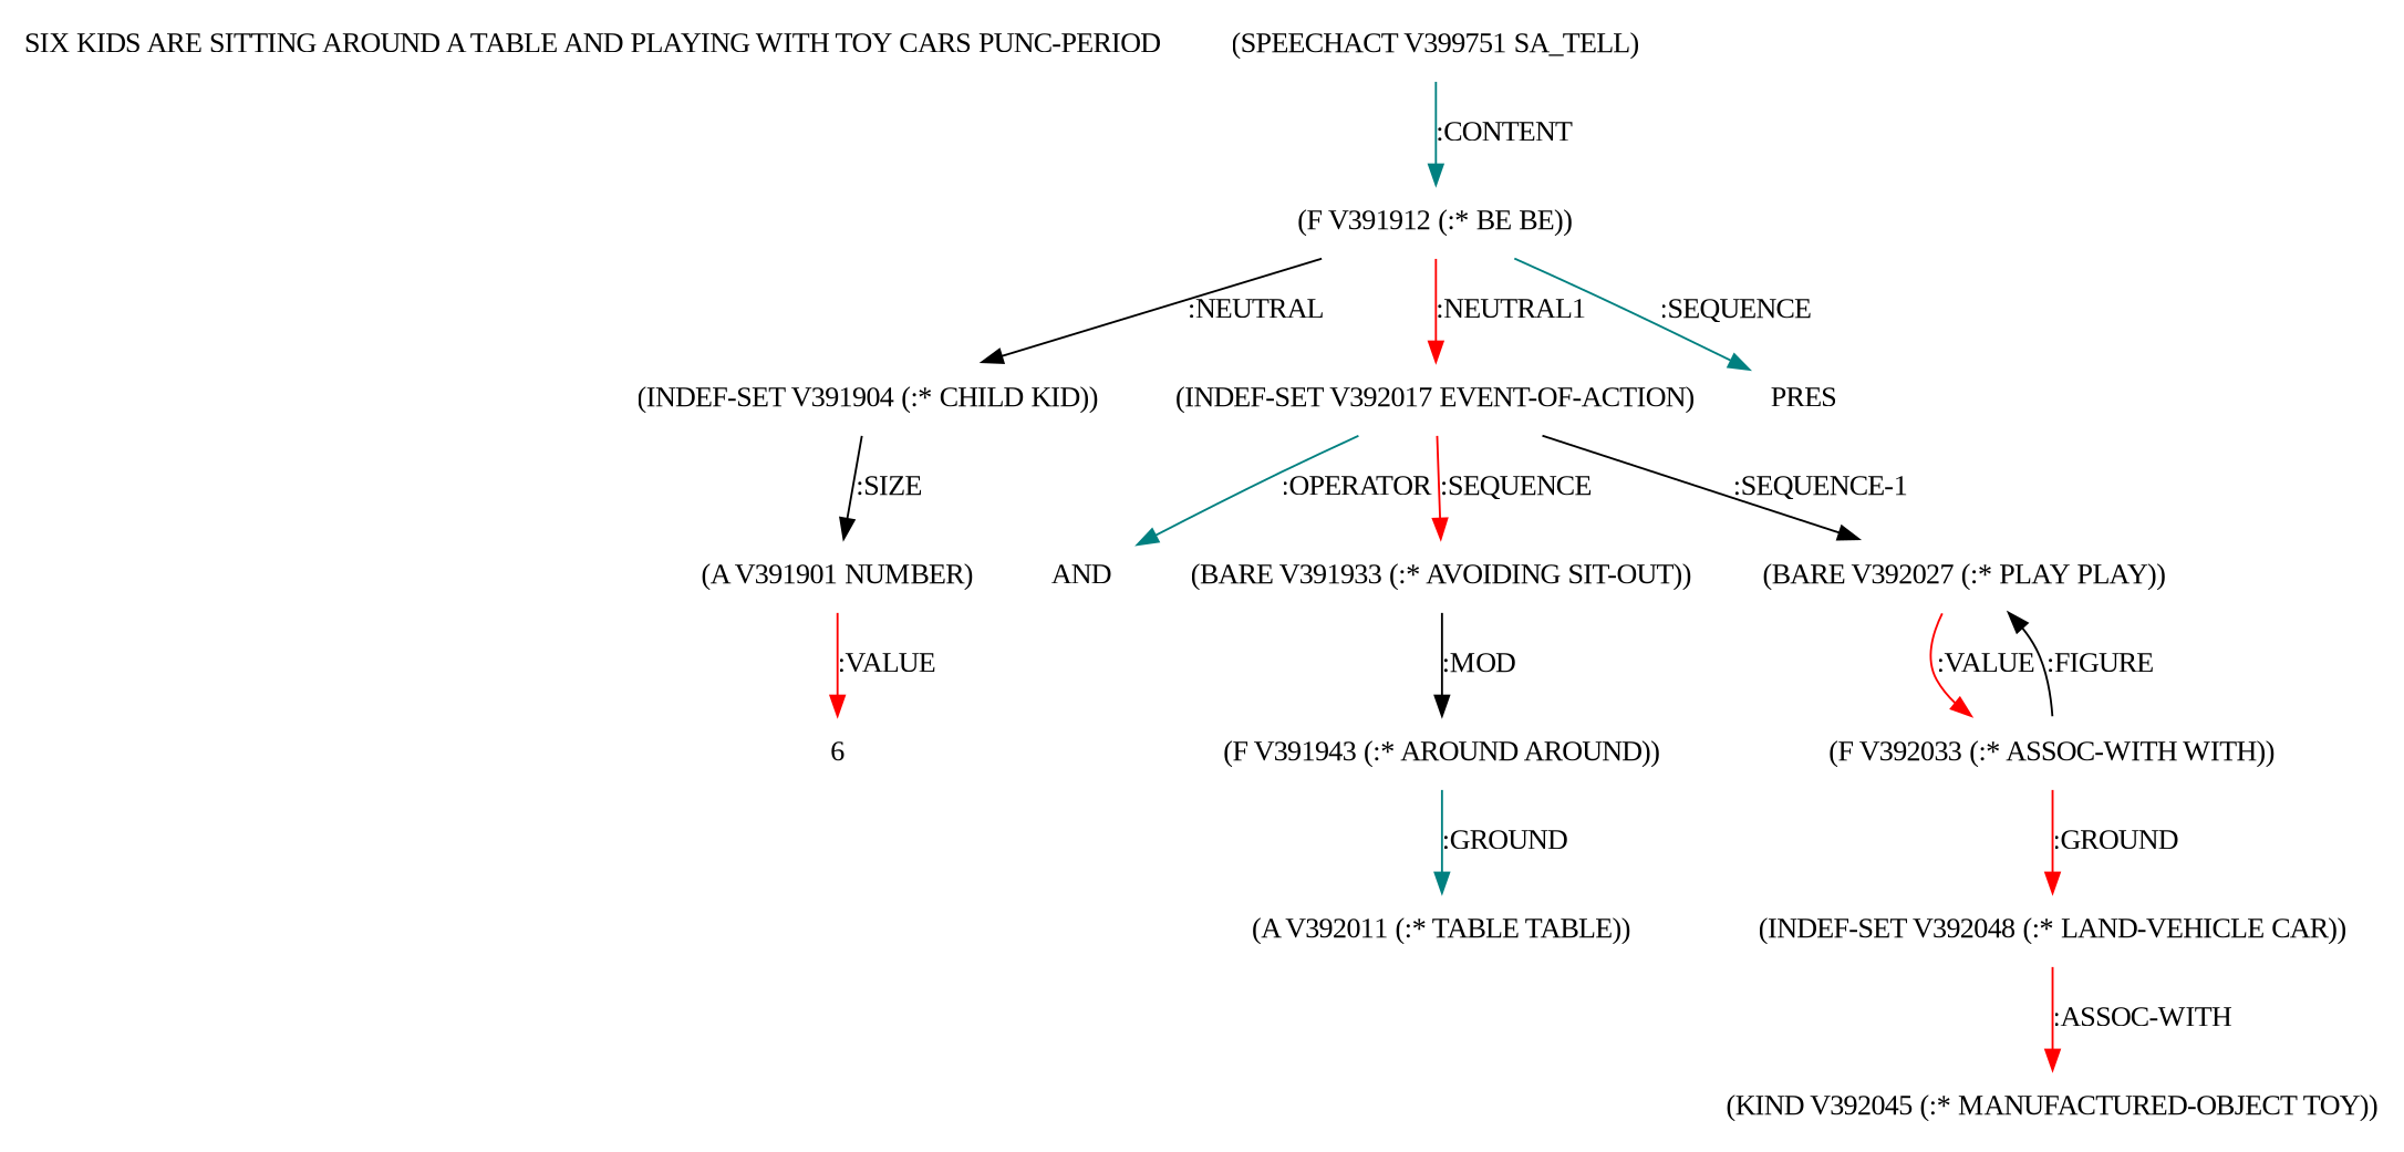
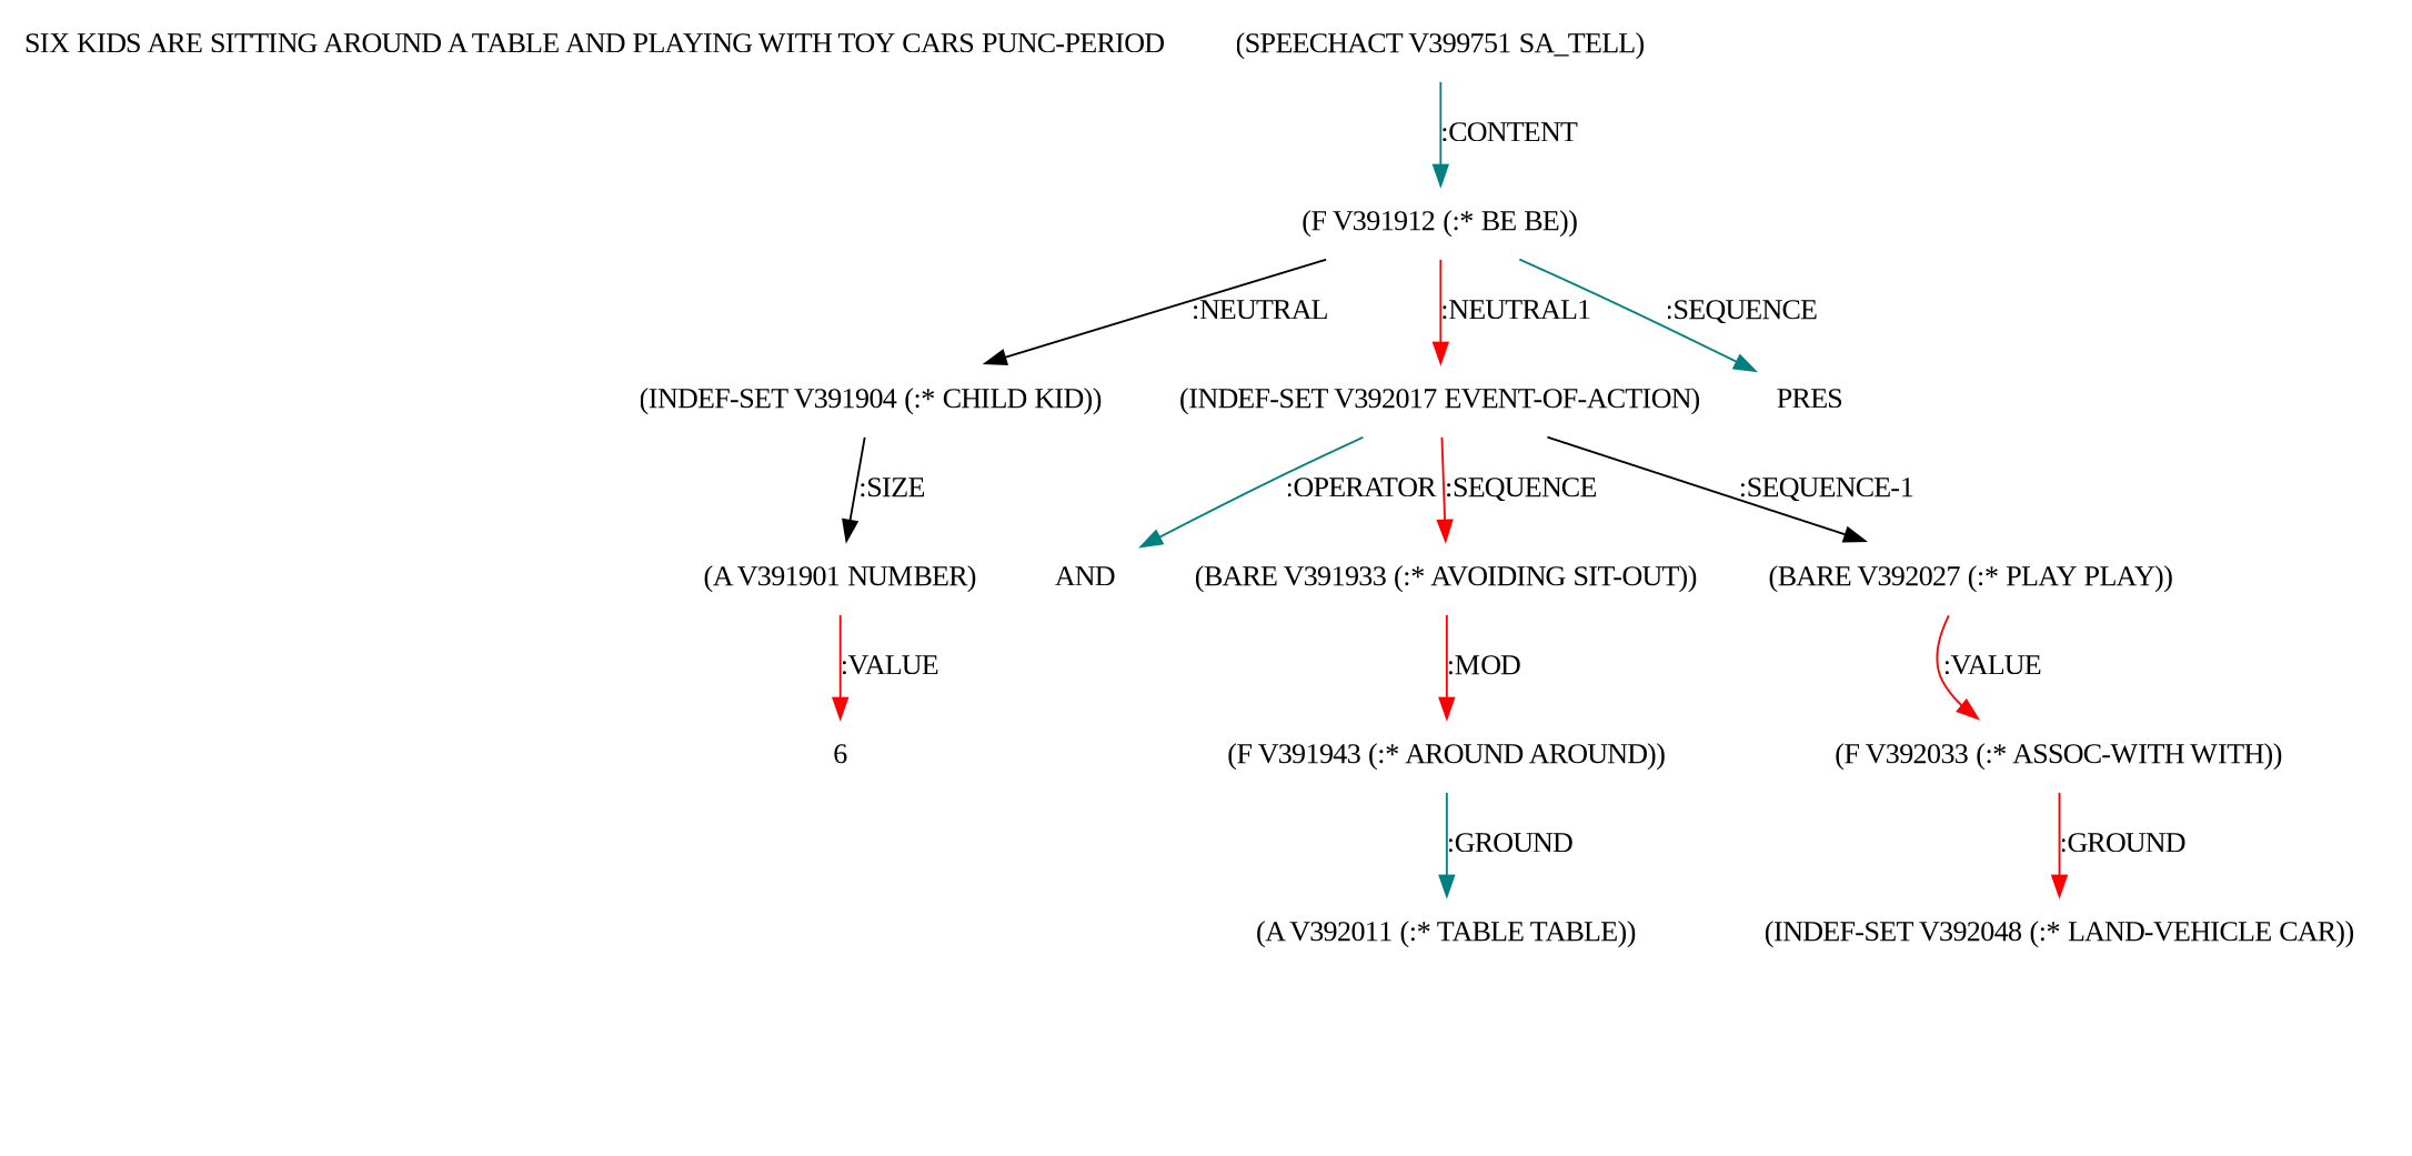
  digraph {
    fontname="Liberation Serif"
    node [fontname="Liberation Serif" shape=none]
    edge [color=red fontname="Liberation Serif"]
    "SIX KIDS ARE SITTING AROUND A TABLE AND PLAYING WITH TOY CARS PUNC-PERIOD"
    n2 [label="(SPEECHACT V399751 SA_TELL)"]
    n3 [label="(F V391912 (:* BE BE))"]
    n4 [label="(INDEF-SET V391904 (:* CHILD KID))"]
    n5 [label="(INDEF-SET V392017 EVENT-OF-ACTION)"]
    n6 [label=PRES]
    n7 [label="(A V391901 NUMBER)"]
    n8 [label=AND]
    n9 [label="(BARE V391933 (:* AVOIDING SIT-OUT))"]
    n10 [label="(BARE V392027 (:* PLAY PLAY))"]
    n11 [label=6]
    n12 [label="(F V391943 (:* AROUND AROUND))"]
    n13 [label="(F V392033 (:* ASSOC-WITH WITH))"]
    n14 [label="(A V392011 (:* TABLE TABLE))"]
    n15 [label="(INDEF-SET V392048 (:* LAND-VEHICLE CAR))"]
-   n16 [label="(KIND V392045 (:* MANUFACTURED-OBJECT TOY))"]
    n2 -> n3 [color=teal label=":CONTENT"]
    n3 -> n4 [color=black label=":NEUTRAL"]
    n3 -> n5 [label=":NEUTRAL1"]
    n3 -> n6 [color=teal label=":SEQUENCE"]
    n4 -> n7 [color=black label=":SIZE"]
    n5 -> n8 [color=teal label=":OPERATOR"]
    n5 -> n9 [label=":SEQUENCE"]
    n5 -> n10 [color=black label=":SEQUENCE-1"]
    n7 -> n11 [label=":VALUE"]
-   n9 -> n12 [color=black label=":MOD"]
+   n9 -> n12 [label=":MOD"]
    n10 -> n13 [label=":VALUE"]
    n12 -> n14 [color=teal label=":GROUND"]
-   n13 -> n10 [color=black label=":FIGURE"]
    n13 -> n15 [label=":GROUND"]
-   n15 -> n16 [label=":ASSOC-WITH"]
  }
